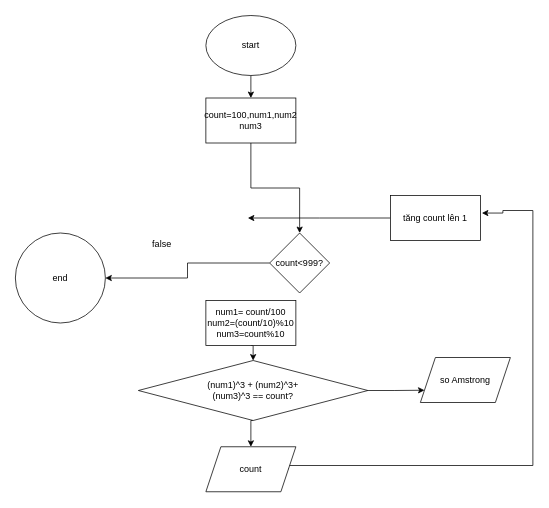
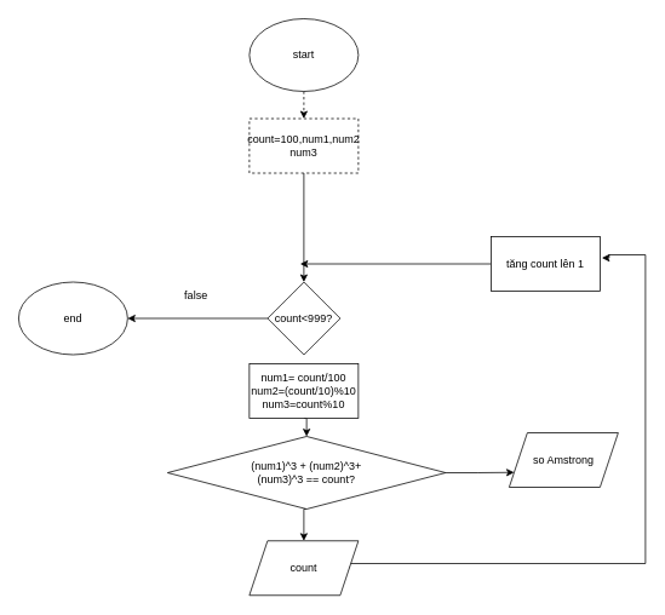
  <mxCell id="0" />
  <mxCell id="1" parent="0" />
- <mxCell id="2" style="edgeStyle=orthogonalEdgeStyle;rounded=0;orthogonalLoop=1;jettySize=auto;html=1;exitX=0.5;exitY=1;exitDx=0;exitDy=0;entryX=0.5;entryY=0;entryDx=0;entryDy=0;" edge="1" parent="1" source="3" target="5"><mxGeometry relative="1" as="geometry" /></mxCell>
+ <mxCell id="2" style="edgeStyle=orthogonalEdgeStyle;rounded=0;orthogonalLoop=1;jettySize=auto;html=1;exitX=0.5;exitY=1;exitDx=0;exitDy=0;entryX=0.5;entryY=0;entryDx=0;entryDy=0;dashed=1;" edge="1" parent="1" source="3" target="5"><mxGeometry relative="1" as="geometry" /></mxCell>
  <mxCell id="3" value="start" style="ellipse;whiteSpace=wrap;html=1;" vertex="1" parent="1"><mxGeometry x="274" y="20" width="120" height="80" as="geometry" /></mxCell>
  <mxCell id="4" style="edgeStyle=orthogonalEdgeStyle;rounded=0;orthogonalLoop=1;jettySize=auto;html=1;exitX=0.5;exitY=1;exitDx=0;exitDy=0;" edge="1" parent="1" source="5" target="7"><mxGeometry relative="1" as="geometry" /></mxCell>
- <mxCell id="5" value="count=100,num1,num2&lt;br&gt;num3" style="rounded=0;whiteSpace=wrap;html=1;" vertex="1" parent="1"><mxGeometry x="274" y="130" width="120" height="60" as="geometry" /></mxCell>
+ <mxCell id="5" value="count=100,num1,num2&lt;br&gt;num3" style="rounded=0;whiteSpace=wrap;html=1;dashed=1;" vertex="1" parent="1"><mxGeometry x="274" y="130" width="120" height="60" as="geometry" /></mxCell>
  <mxCell id="6" style="edgeStyle=orthogonalEdgeStyle;rounded=0;orthogonalLoop=1;jettySize=auto;html=1;exitX=0;exitY=0.5;exitDx=0;exitDy=0;" edge="1" parent="1" source="7" target="8"><mxGeometry relative="1" as="geometry" /></mxCell>
- <mxCell id="7" value="count&amp;lt;999?" style="rhombus;whiteSpace=wrap;html=1;" vertex="1" parent="1"><mxGeometry x="359" y="310" width="80" height="80" as="geometry" /></mxCell>
- <mxCell id="8" value="end" style="ellipse;whiteSpace=wrap;html=1;" vertex="1" parent="1"><mxGeometry x="20" y="310" width="120" height="120" as="geometry" /></mxCell>
+ <mxCell id="7" value="count&amp;lt;999?" style="rhombus;whiteSpace=wrap;html=1;" vertex="1" parent="1"><mxGeometry x="294" y="310" width="80" height="80" as="geometry" /></mxCell>
+ <mxCell id="8" value="end" style="ellipse;whiteSpace=wrap;html=1;" vertex="1" parent="1"><mxGeometry x="20" y="310" width="120" height="80" as="geometry" /></mxCell>
  <mxCell id="9" style="edgeStyle=orthogonalEdgeStyle;rounded=0;orthogonalLoop=1;jettySize=auto;html=1;exitX=0.5;exitY=1;exitDx=0;exitDy=0;entryX=0.5;entryY=0;entryDx=0;entryDy=0;" edge="1" parent="1" source="10" target="13"><mxGeometry relative="1" as="geometry" /></mxCell>
  <mxCell id="10" value="num1= count/100&lt;br&gt;num2=(count/10)%10&lt;br&gt;num3=count%10" style="rounded=0;whiteSpace=wrap;html=1;" vertex="1" parent="1"><mxGeometry x="274" y="400" width="120" height="60" as="geometry" /></mxCell>
  <mxCell id="11" style="edgeStyle=orthogonalEdgeStyle;rounded=0;orthogonalLoop=1;jettySize=auto;html=1;exitX=1;exitY=0.5;exitDx=0;exitDy=0;entryX=0;entryY=0.75;entryDx=0;entryDy=0;" edge="1" parent="1" source="13" target="14"><mxGeometry relative="1" as="geometry" /></mxCell>
  <mxCell id="12" style="edgeStyle=orthogonalEdgeStyle;rounded=0;orthogonalLoop=1;jettySize=auto;html=1;exitX=0.5;exitY=1;exitDx=0;exitDy=0;entryX=0.5;entryY=0;entryDx=0;entryDy=0;" edge="1" parent="1" source="13" target="16"><mxGeometry relative="1" as="geometry" /></mxCell>
  <mxCell id="13" value="(num1)^3 + (num2)^3+&lt;br&gt;(num3)^3 == count?" style="rhombus;whiteSpace=wrap;html=1;" vertex="1" parent="1"><mxGeometry x="184" y="480" width="306" height="80" as="geometry" /></mxCell>
  <mxCell id="14" value="so Amstrong" style="shape=parallelogram;perimeter=parallelogramPerimeter;whiteSpace=wrap;html=1;fixedSize=1;" vertex="1" parent="1"><mxGeometry x="560" y="476" width="120" height="60" as="geometry" /></mxCell>
  <mxCell id="15" style="edgeStyle=orthogonalEdgeStyle;rounded=0;orthogonalLoop=1;jettySize=auto;html=1;exitX=1;exitY=0.5;exitDx=0;exitDy=0;entryX=1.017;entryY=0.39;entryDx=0;entryDy=0;entryPerimeter=0;" edge="1" parent="1" source="16" target="18"><mxGeometry relative="1" as="geometry"><mxPoint x="670" y="330" as="targetPoint" /><Array as="points"><mxPoint x="384" y="620" /><mxPoint x="710" y="620" /><mxPoint x="710" y="280" /><mxPoint x="670" y="280" /><mxPoint x="670" y="283" /></Array></mxGeometry></mxCell>
  <mxCell id="16" value="count" style="shape=parallelogram;perimeter=parallelogramPerimeter;whiteSpace=wrap;html=1;fixedSize=1;" vertex="1" parent="1"><mxGeometry x="274" y="595" width="120" height="60" as="geometry" /></mxCell>
  <mxCell id="17" style="edgeStyle=orthogonalEdgeStyle;rounded=0;orthogonalLoop=1;jettySize=auto;html=1;exitX=0;exitY=0.5;exitDx=0;exitDy=0;" edge="1" parent="1" source="18"><mxGeometry relative="1" as="geometry"><mxPoint x="330" y="290" as="targetPoint" /></mxGeometry></mxCell>
- <mxCell id="18" value="tăng count lên 1" style="rounded=0;whiteSpace=wrap;html=1;" vertex="1" parent="1"><mxGeometry x="520" y="260" width="120" height="60" as="geometry" /></mxCell>
+ <mxCell id="18" value="tăng count lên 1" style="rounded=0;whiteSpace=wrap;html=1;" vertex="1" parent="1"><mxGeometry x="540" y="260" width="120" height="60" as="geometry" /></mxCell>
  <mxCell id="19" value="false" style="text;html=1;align=center;verticalAlign=middle;resizable=0;points=[];autosize=1;strokeColor=none;fillColor=none;" vertex="1" parent="1"><mxGeometry x="190" y="310" width="50" height="30" as="geometry" /></mxCell>
